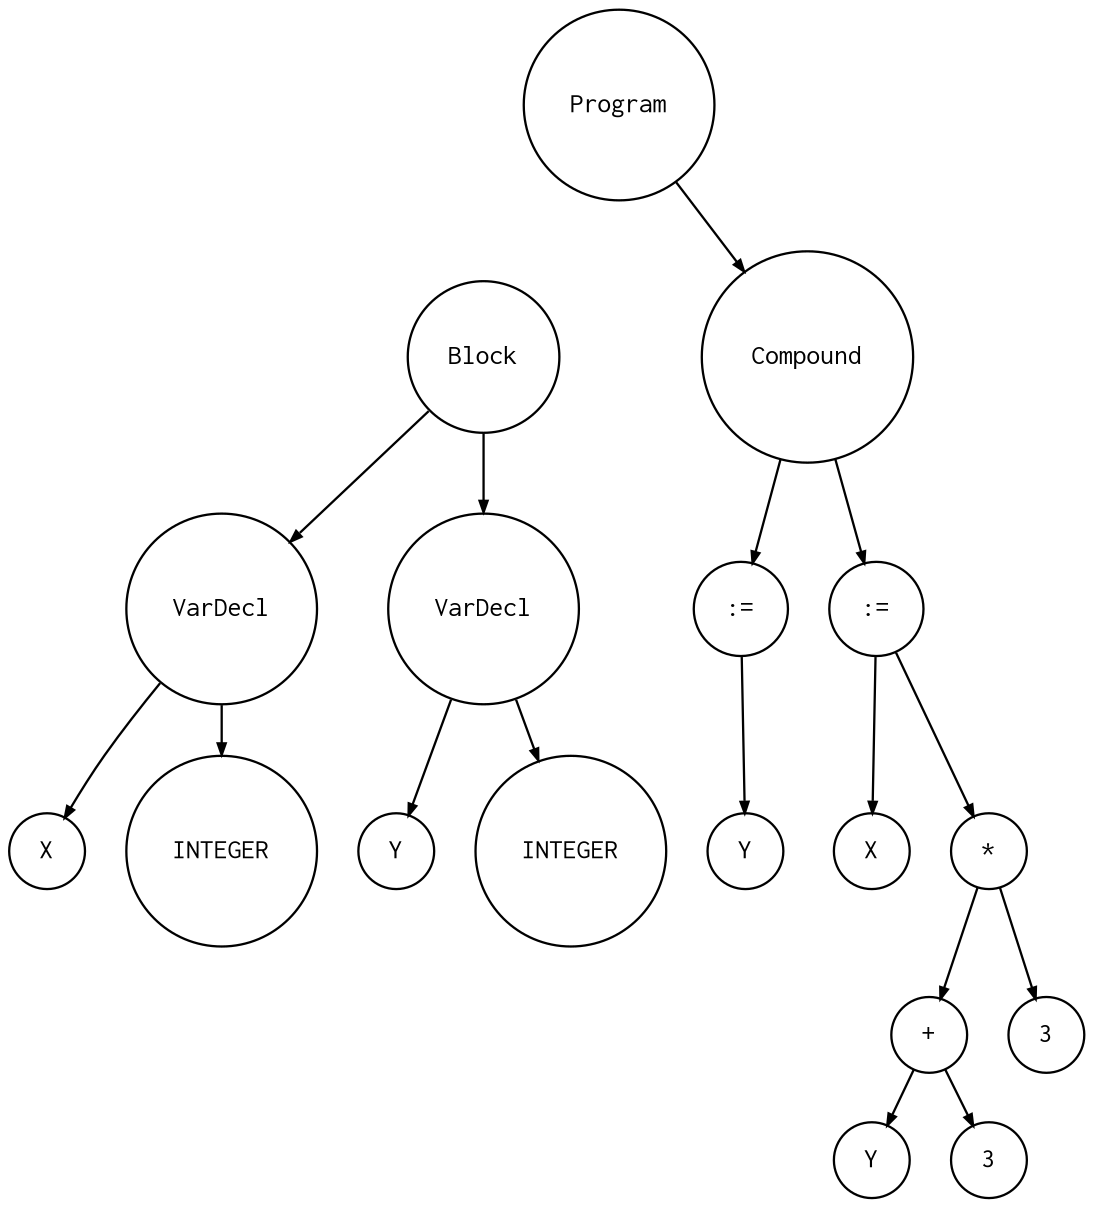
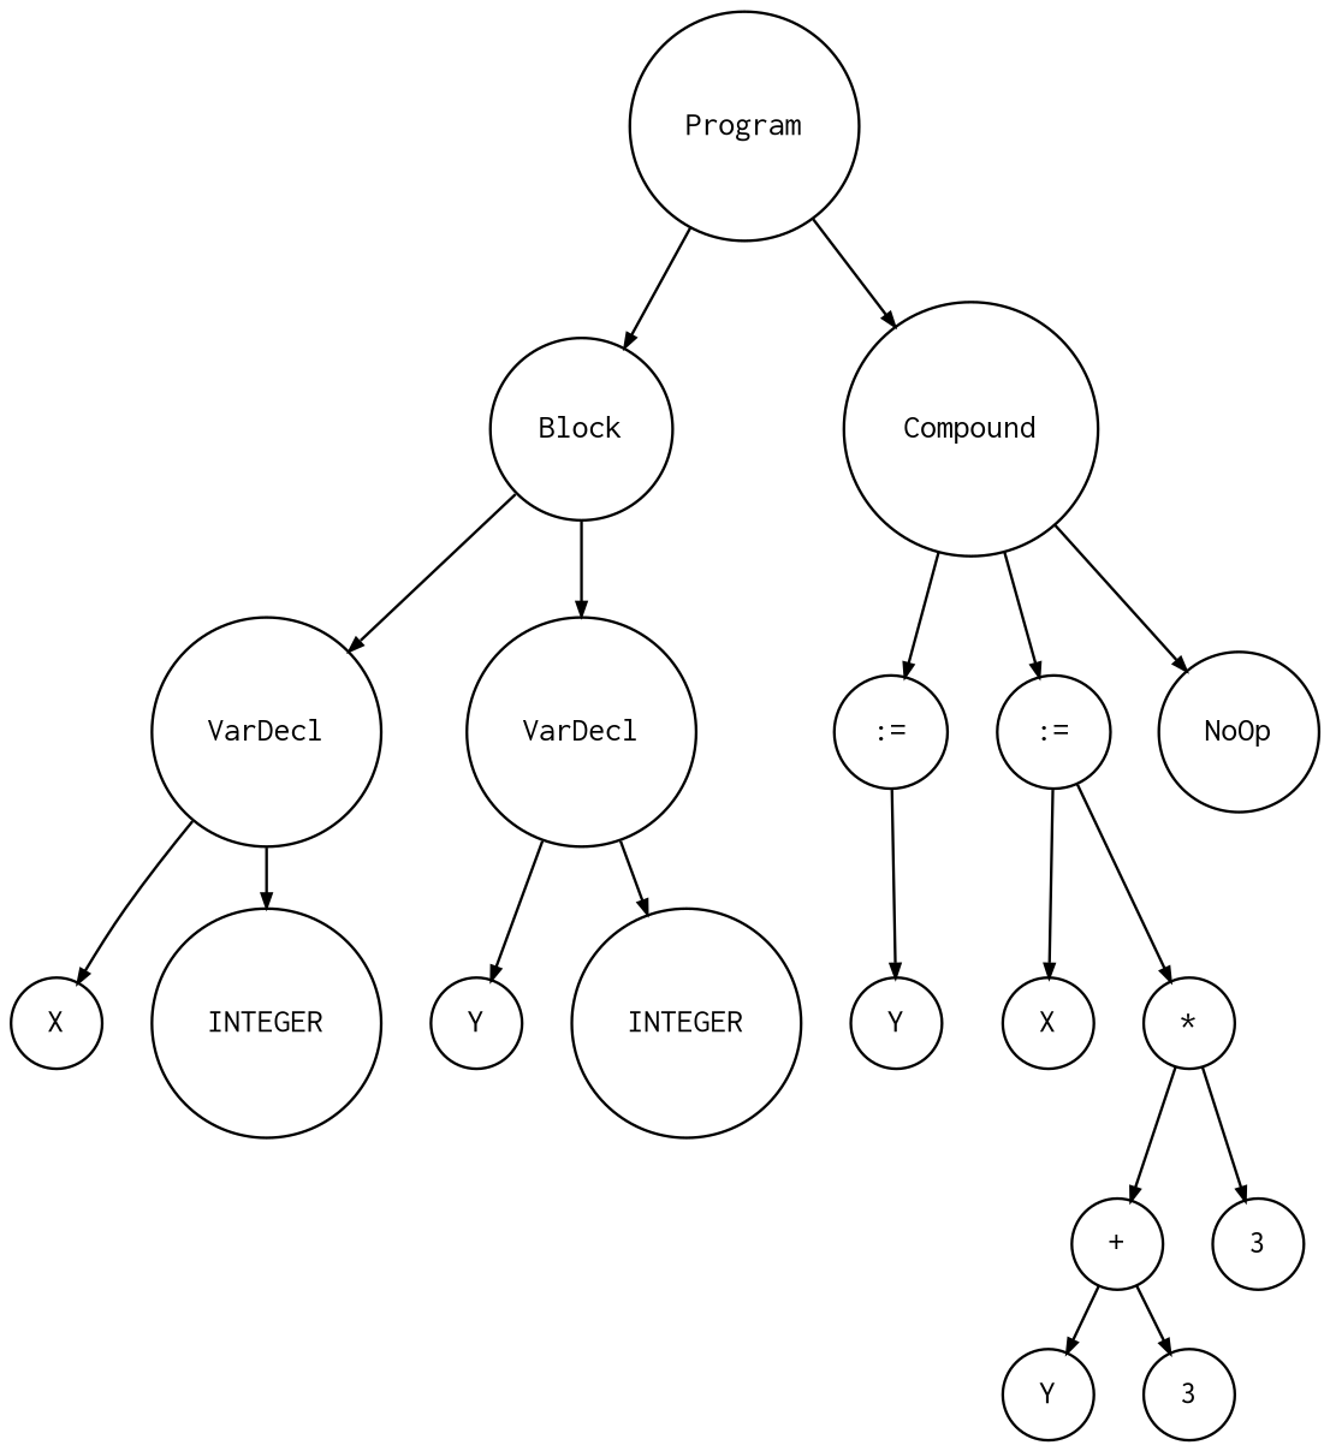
  digraph {
    ranksep=.3
    node [fontname=Courier fontsize=12 shape=circle]
    edge [arrowsize=.5]
    n1 [height=.1 label=Program]
    n2 [height=.1 label=Block]
    n3 [height=.1 label=Compound]
    n4 [height=.1 label=VarDecl]
    n5 [height=.1 label=VarDecl]
    n6 [height=.1 label=X]
    n7 [height=.1 label=INTEGER]
    n8 [height=.1 label=Y]
    n9 [height=.1 label=INTEGER]
    n10 [height=.1 label=":="]
    n11 [height=.1 label=":="]
+   n12 [height=.1 label=NoOp]
    n13 [height=.1 label=Y]
    n14 [height=.1 label=X]
    n15 [height=.1 label="*"]
    n16 [height=.1 label="+"]
    n17 [height=.1 label=3]
    n18 [height=.1 label=Y]
    n19 [height=.1 label=3]
+   n1 -> n2
    n1 -> n3
    n2 -> n4
    n2 -> n5
    n3 -> n10
    n3 -> n11
+   n3 -> n12
    n4 -> n6
    n4 -> n7
    n5 -> n8
    n5 -> n9
    n10 -> n13
    n11 -> n14
    n11 -> n15
    n15 -> n16
    n15 -> n17
    n16 -> n18
    n16 -> n19
  }
